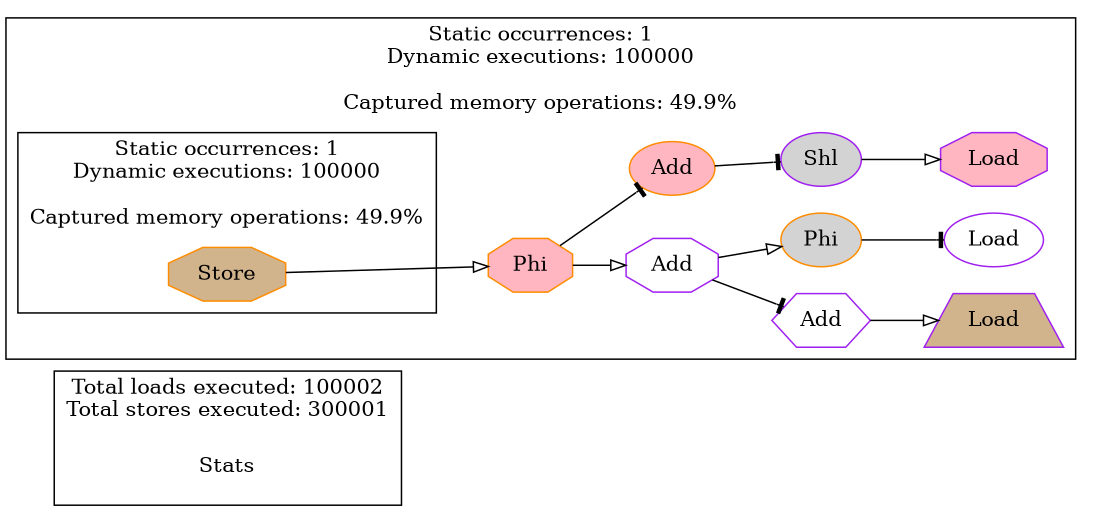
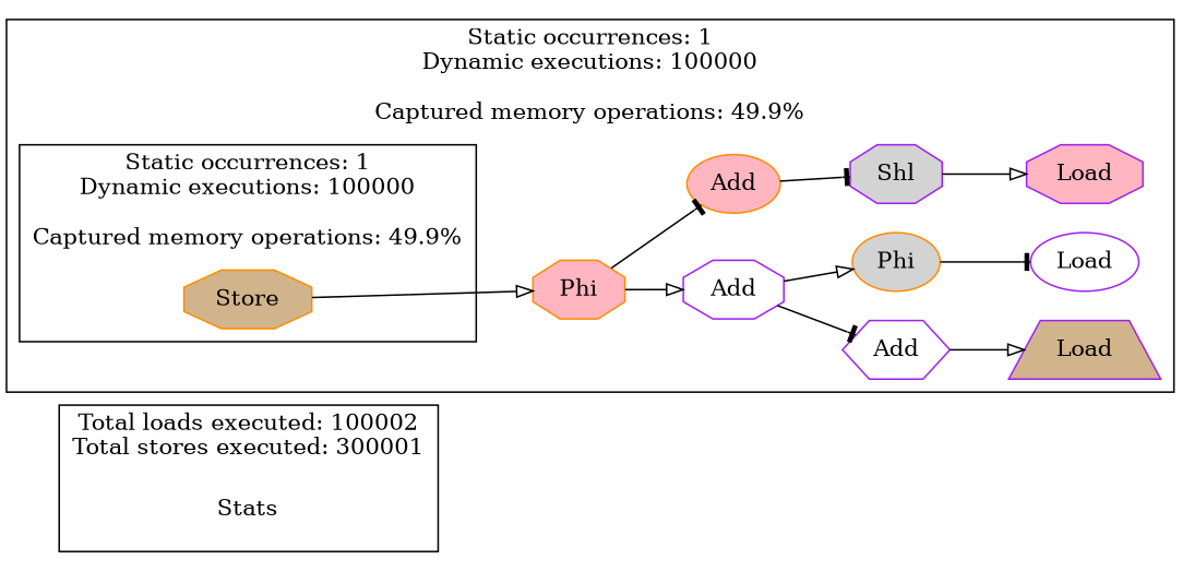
  strict digraph {
    rankdir=LR
    node [shape=octagon style=filled fillcolor=white color=purple]
    edge [arrowhead=onormal]
    Stats [shape=plaintext]
    n2 [label=Store fillcolor=tan color=darkorange]
    n3 [label=Phi fillcolor=lightpink color=darkorange]
    n4 [label=Add]
    n5 [label=Add fillcolor=lightpink color=darkorange shape=ellipse]
    n6 [label=Add shape=hexagon]
    n7 [label=Phi fillcolor=lightgrey color=darkorange shape=ellipse]
    n8 [label=Load fillcolor=tan shape=trapezium]
-   n9 [label=Shl fillcolor=lightgrey shape=ellipse]
+   n9 [label=Shl fillcolor=lightgrey]
    n10 [label=Load fillcolor=lightpink]
    n11 [label=Load shape=ellipse]
    subgraph sub_1 {
      cluster=true
      label="Total loads executed: 100002\nTotal stores executed: 300001"
      Stats
    }
    subgraph sub_2 {
      cluster=true
      label="Static occurrences: 1\nDynamic executions: 100000\n\nCaptured memory operations: 49.9%"
      n3
      n4
      n5
      n6
      n7
      n8
      n9
      n10
      n11
      subgraph sub_3 {
        cluster=true
        label="Static occurrences: 1\nDynamic executions: 100000\n\nCaptured memory operations: 49.9%"
        rank=min
        n2
      }
    }
    n2 -> n3
    n3 -> n4
    n3 -> n5 [arrowhead=tee]
    n4 -> n6 [arrowhead=tee]
    n4 -> n7
    n5 -> n9 [arrowhead=tee]
    n6 -> n8
    n7 -> n11 [arrowhead=tee]
    n9 -> n10
  }
